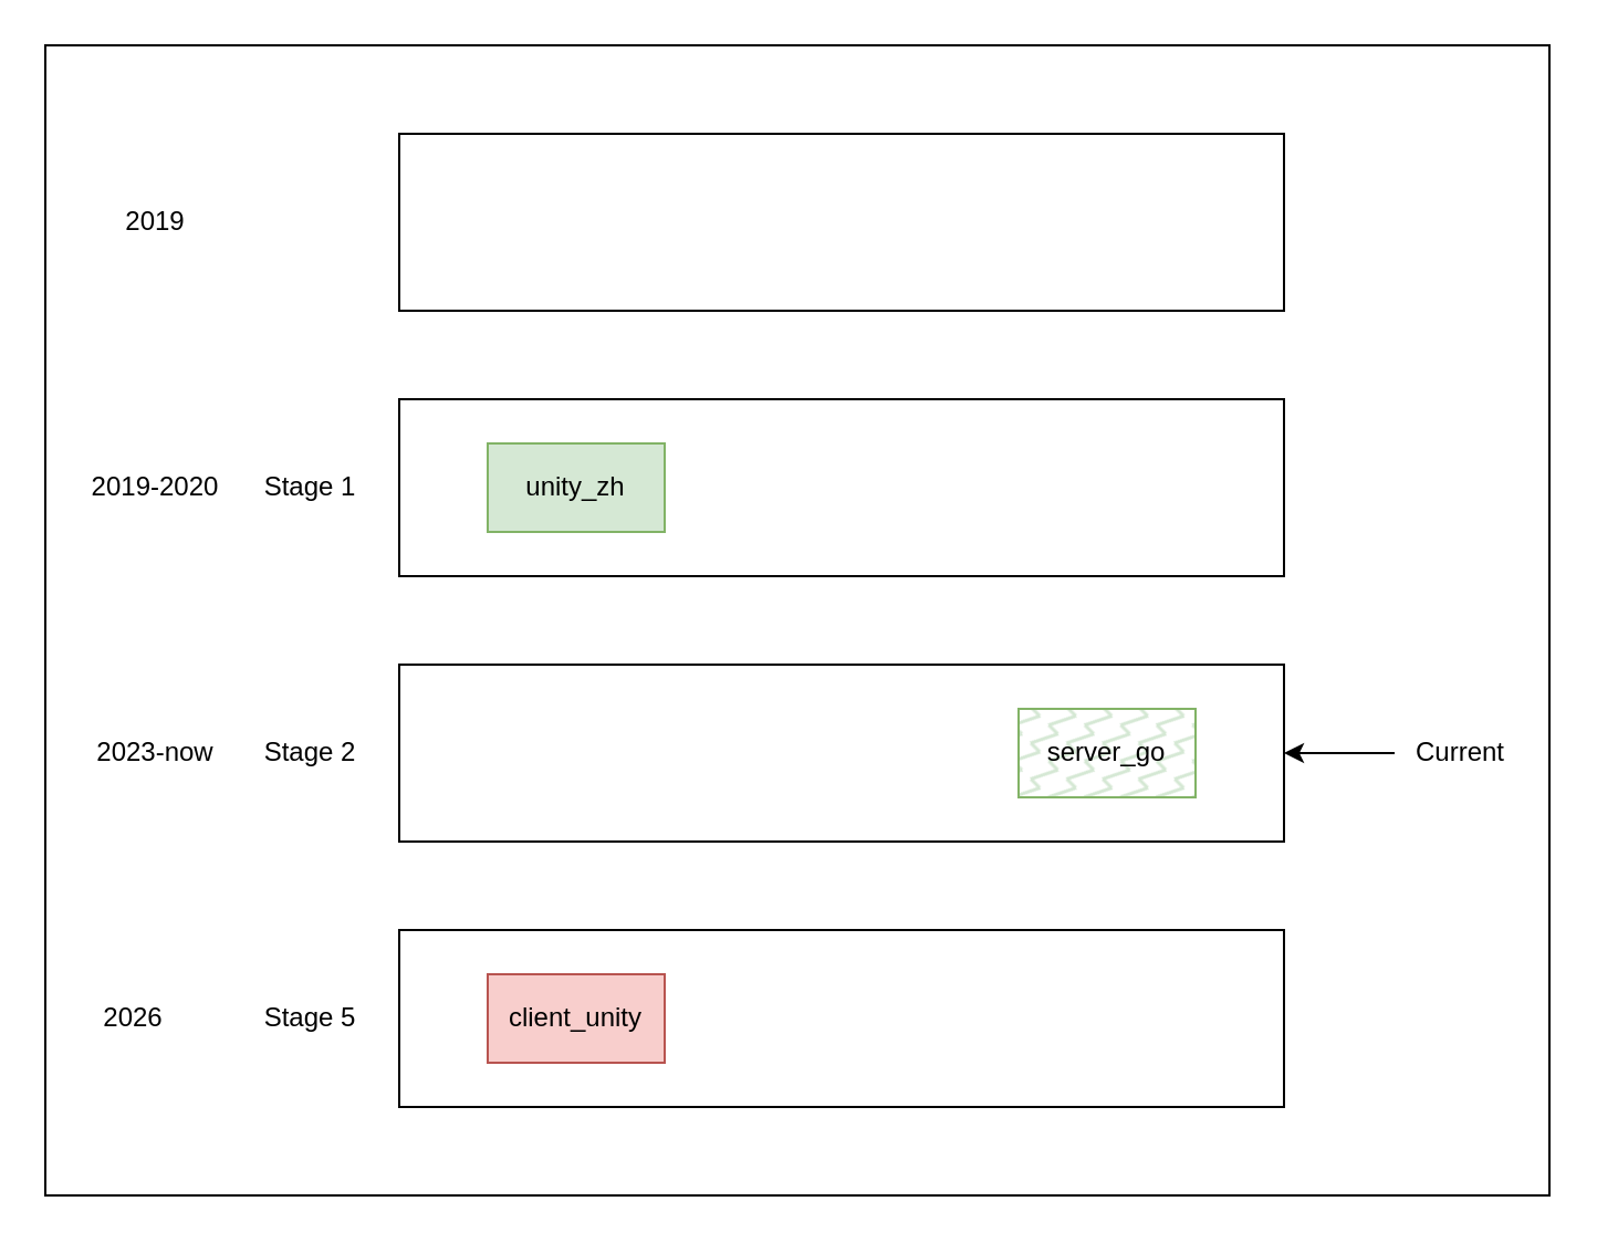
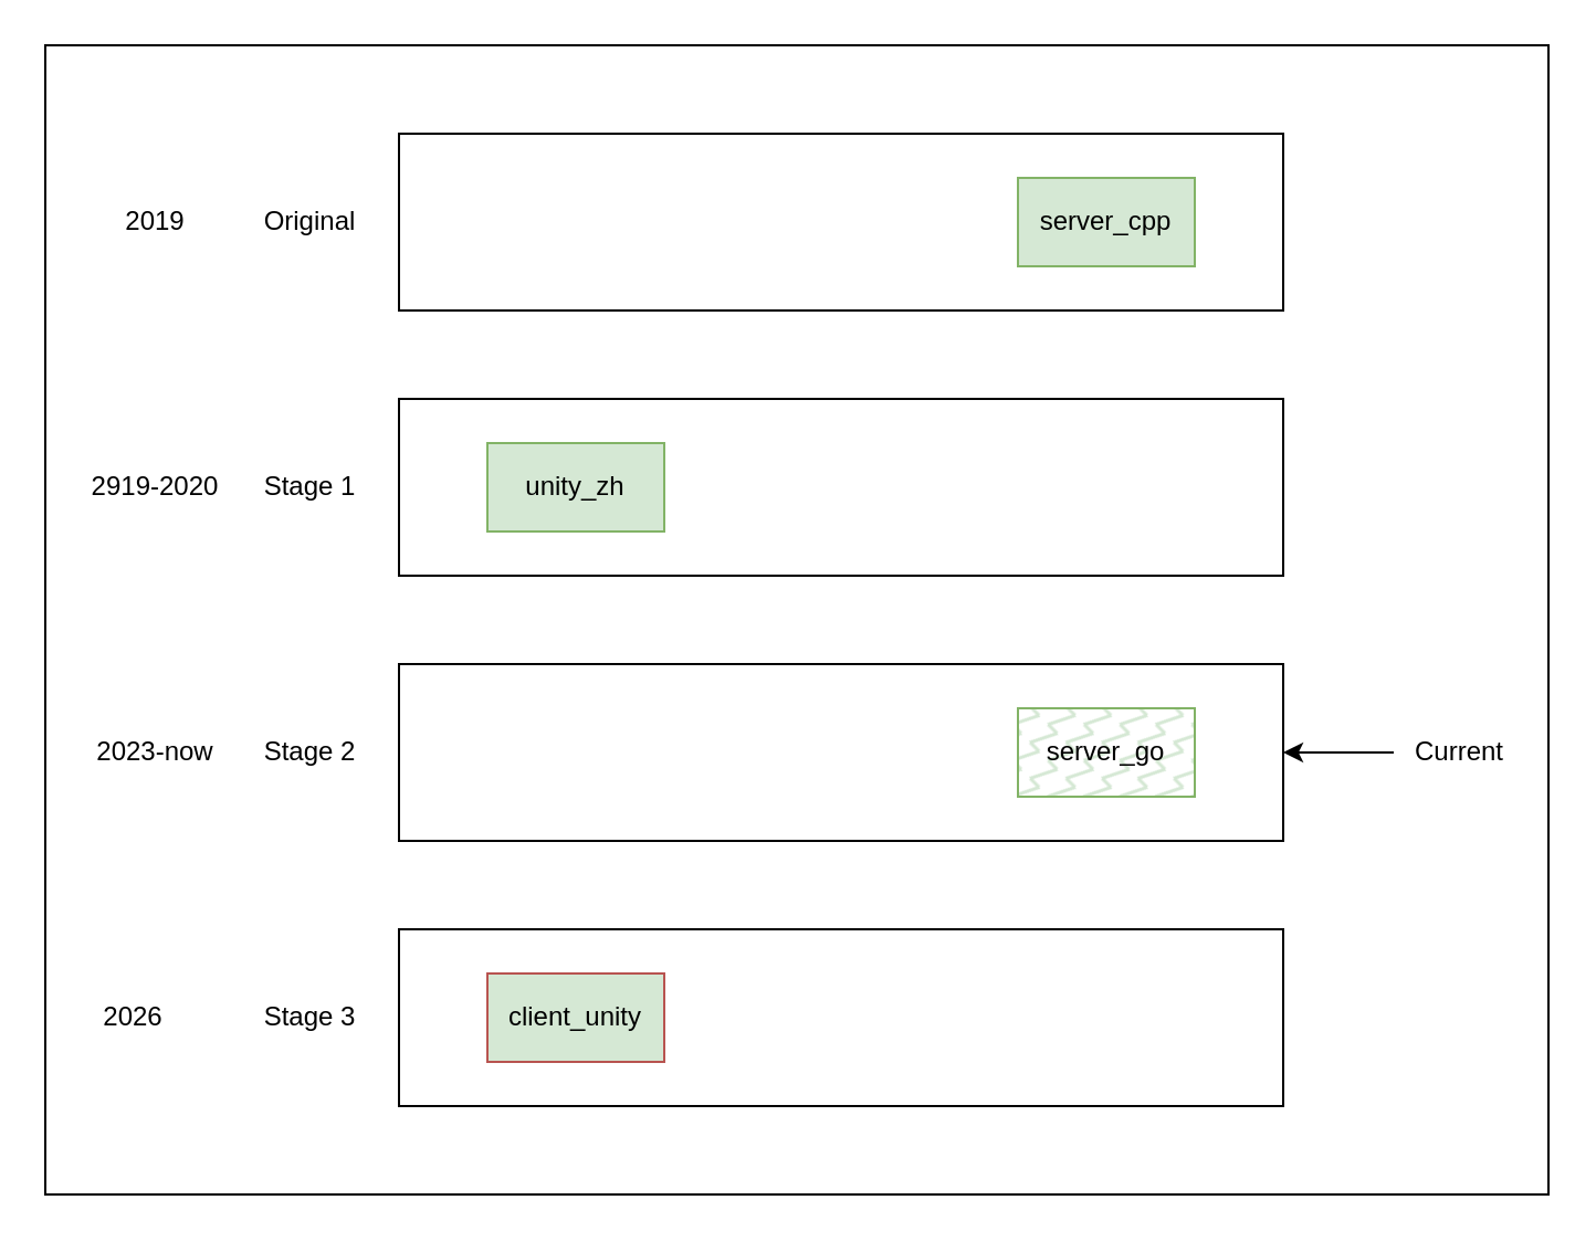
  <mxCell id="0" />
  <mxCell id="1" parent="0" />
  <mxCell id="2" value="" style="rounded=0;whiteSpace=wrap;html=1;" vertex="1" parent="1"><mxGeometry x="20" y="20" width="680" height="520" as="geometry" /></mxCell>
  <mxCell id="3" value="" style="rounded=0;whiteSpace=wrap;html=1;" vertex="1" parent="1"><mxGeometry x="180" y="300" width="400" height="80" as="geometry" /></mxCell>
  <mxCell id="4" value="" style="rounded=0;whiteSpace=wrap;html=1;" vertex="1" parent="1"><mxGeometry x="180" y="420" width="400" height="80" as="geometry" /></mxCell>
  <mxCell id="5" value="" style="rounded=0;whiteSpace=wrap;html=1;" vertex="1" parent="1"><mxGeometry x="180" y="60" width="400" height="80" as="geometry" /></mxCell>
  <mxCell id="6" value="" style="rounded=0;whiteSpace=wrap;html=1;" vertex="1" parent="1"><mxGeometry x="180" y="180" width="400" height="80" as="geometry" /></mxCell>
+ <mxCell id="7" value="server_cpp" style="rounded=0;whiteSpace=wrap;html=1;fillColor=#d5e8d4;strokeColor=#82b366;" vertex="1" parent="1"><mxGeometry x="460" y="80" width="80" height="40" as="geometry" /></mxCell>
  <mxCell id="8" value="unity_zh" style="rounded=0;whiteSpace=wrap;html=1;fillColor=#d5e8d4;strokeColor=#82b366;" vertex="1" parent="1"><mxGeometry x="220" y="200" width="80" height="40" as="geometry" /></mxCell>
  <mxCell id="9" value="server_go" style="rounded=0;whiteSpace=wrap;html=1;fillColor=#d5e8d4;strokeColor=#82b366;fillStyle=zigzag-line;" vertex="1" parent="1"><mxGeometry x="460" y="320" width="80" height="40" as="geometry" /></mxCell>
- <mxCell id="10" value="client_unity" style="rounded=0;whiteSpace=wrap;html=1;fillColor=#f8cecc;strokeColor=#b85450;" vertex="1" parent="1"><mxGeometry x="220" y="440" width="80" height="40" as="geometry" /></mxCell>
+ <mxCell id="10" value="client_unity" style="rounded=0;whiteSpace=wrap;html=1;fillColor=#d5e8d4;strokeColor=#b85450;" vertex="1" parent="1"><mxGeometry x="220" y="440" width="80" height="40" as="geometry" /></mxCell>
+ <mxCell id="11" value="Original" style="text;html=1;align=center;verticalAlign=middle;whiteSpace=wrap;rounded=0;" vertex="1" parent="1"><mxGeometry x="110" y="85" width="60" height="30" as="geometry" /></mxCell>
  <mxCell id="12" value="Stage 1" style="text;html=1;align=center;verticalAlign=middle;whiteSpace=wrap;rounded=0;" vertex="1" parent="1"><mxGeometry x="110" y="205" width="60" height="30" as="geometry" /></mxCell>
  <mxCell id="13" value="Stage 2" style="text;html=1;align=center;verticalAlign=middle;whiteSpace=wrap;rounded=0;" vertex="1" parent="1"><mxGeometry x="110" y="325" width="60" height="30" as="geometry" /></mxCell>
- <mxCell id="14" value="Stage 5" style="text;html=1;align=center;verticalAlign=middle;whiteSpace=wrap;rounded=0;" vertex="1" parent="1"><mxGeometry x="110" y="445" width="60" height="30" as="geometry" /></mxCell>
+ <mxCell id="14" value="Stage 3" style="text;html=1;align=center;verticalAlign=middle;whiteSpace=wrap;rounded=0;" vertex="1" parent="1"><mxGeometry x="110" y="445" width="60" height="30" as="geometry" /></mxCell>
  <mxCell id="15" value="2019" style="text;html=1;align=center;verticalAlign=middle;whiteSpace=wrap;rounded=0;" vertex="1" parent="1"><mxGeometry x="40" y="85" width="60" height="30" as="geometry" /></mxCell>
- <mxCell id="16" value="2019-2020" style="text;html=1;align=center;verticalAlign=middle;whiteSpace=wrap;rounded=0;" vertex="1" parent="1"><mxGeometry x="40" y="205" width="60" height="30" as="geometry" /></mxCell>
+ <mxCell id="16" value="2919-2020" style="text;html=1;align=center;verticalAlign=middle;whiteSpace=wrap;rounded=0;" vertex="1" parent="1"><mxGeometry x="40" y="205" width="60" height="30" as="geometry" /></mxCell>
  <mxCell id="17" value="2023-now" style="text;html=1;align=center;verticalAlign=middle;whiteSpace=wrap;rounded=0;" vertex="1" parent="1"><mxGeometry x="40" y="325" width="60" height="30" as="geometry" /></mxCell>
  <mxCell id="18" value="" style="endArrow=classic;html=1;rounded=0;exitX=0;exitY=0.5;exitDx=0;exitDy=0;" edge="1" parent="1" source="19"><mxGeometry width="50" height="50" relative="1" as="geometry"><mxPoint x="390" y="340" as="sourcePoint" /><mxPoint x="580" y="340" as="targetPoint" /></mxGeometry></mxCell>
  <mxCell id="19" value="Current" style="text;html=1;align=center;verticalAlign=middle;whiteSpace=wrap;rounded=0;" vertex="1" parent="1"><mxGeometry x="630" y="325" width="60" height="30" as="geometry" /></mxCell>
  <mxCell id="20" value="2026" style="text;html=1;align=center;verticalAlign=middle;whiteSpace=wrap;rounded=0;" vertex="1" parent="1"><mxGeometry x="30" y="445" width="60" height="30" as="geometry" /></mxCell>
